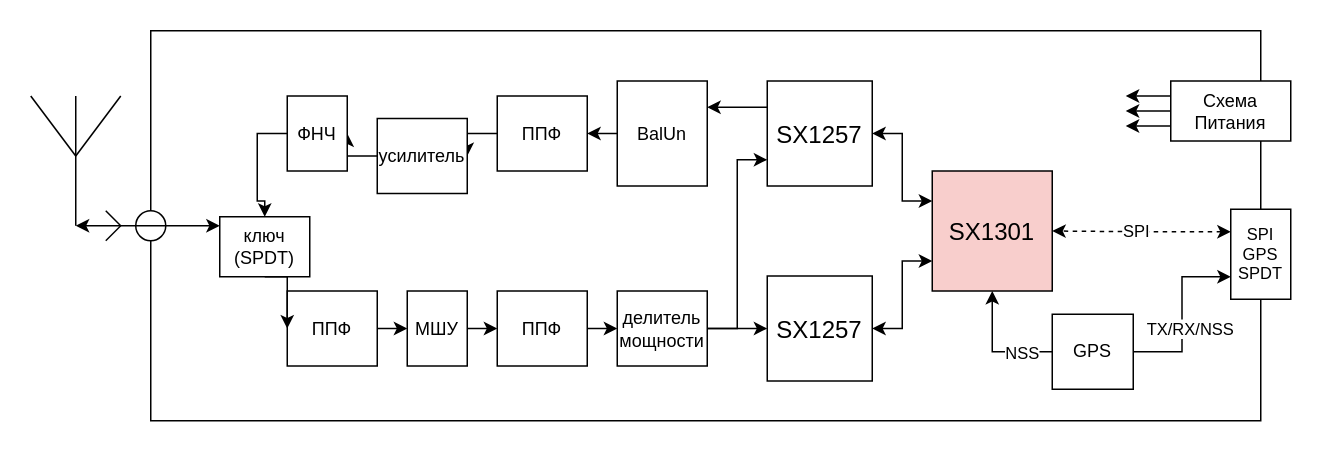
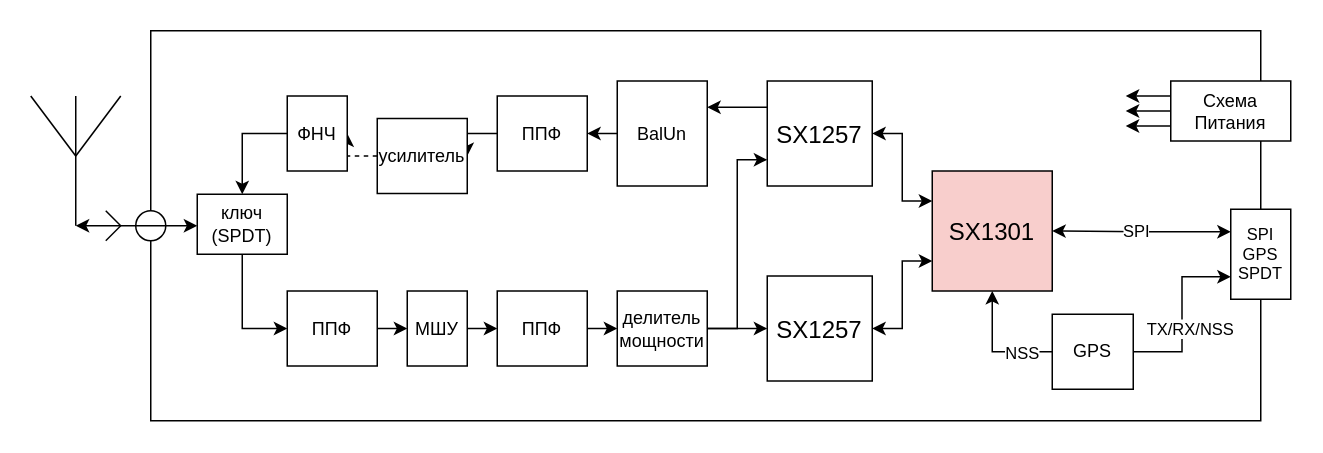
  <mxCell id="0" />
  <mxCell id="1" parent="0" />
  <mxCell id="2" value="" style="rounded=0;whiteSpace=wrap;html=1;" vertex="1" parent="1"><mxGeometry x="100" y="20" width="740" height="260" as="geometry" /></mxCell>
  <mxCell id="3" style="edgeStyle=orthogonalEdgeStyle;rounded=0;orthogonalLoop=1;jettySize=auto;html=1;exitX=0;exitY=0.25;exitDx=0;exitDy=0;entryX=1;entryY=0.5;entryDx=0;entryDy=0;fontSize=16;startArrow=classic;startFill=1;" edge="1" parent="1" source="4" target="6"><mxGeometry relative="1" as="geometry" /></mxCell>
  <mxCell id="4" value="SX1301" style="whiteSpace=wrap;html=1;aspect=fixed;fontSize=16;align=center;fillColor=#f8cecc;" vertex="1" parent="1"><mxGeometry x="621" y="113.5" width="80" height="80" as="geometry" /></mxCell>
  <mxCell id="5" style="edgeStyle=orthogonalEdgeStyle;rounded=0;orthogonalLoop=1;jettySize=auto;html=1;exitX=0;exitY=0.25;exitDx=0;exitDy=0;entryX=1;entryY=0.25;entryDx=0;entryDy=0;" edge="1" parent="1" source="6" target="10"><mxGeometry relative="1" as="geometry" /></mxCell>
  <mxCell id="6" value="SX1257" style="whiteSpace=wrap;html=1;aspect=fixed;fontSize=16;align=center;" vertex="1" parent="1"><mxGeometry x="511" y="53.5" width="70" height="70" as="geometry" /></mxCell>
  <mxCell id="7" style="edgeStyle=orthogonalEdgeStyle;rounded=0;orthogonalLoop=1;jettySize=auto;html=1;exitX=1;exitY=0.5;exitDx=0;exitDy=0;entryX=0;entryY=0.75;entryDx=0;entryDy=0;fontSize=16;startArrow=classic;startFill=1;" edge="1" parent="1" source="8" target="4"><mxGeometry relative="1" as="geometry" /></mxCell>
  <mxCell id="8" value="SX1257" style="whiteSpace=wrap;html=1;aspect=fixed;fontSize=16;align=center;" vertex="1" parent="1"><mxGeometry x="511" y="183.5" width="70" height="70" as="geometry" /></mxCell>
  <mxCell id="9" style="edgeStyle=orthogonalEdgeStyle;rounded=0;orthogonalLoop=1;jettySize=auto;html=1;exitX=0;exitY=0.5;exitDx=0;exitDy=0;entryX=1;entryY=0.5;entryDx=0;entryDy=0;" edge="1" parent="1" source="10" target="12"><mxGeometry relative="1" as="geometry" /></mxCell>
  <mxCell id="10" value="BalUn" style="rounded=0;whiteSpace=wrap;html=1;" vertex="1" parent="1"><mxGeometry x="411" y="53.5" width="60" height="70" as="geometry" /></mxCell>
  <mxCell id="11" style="edgeStyle=orthogonalEdgeStyle;rounded=0;orthogonalLoop=1;jettySize=auto;html=1;exitX=0;exitY=0.5;exitDx=0;exitDy=0;entryX=1;entryY=0.5;entryDx=0;entryDy=0;" edge="1" parent="1" source="12" target="14"><mxGeometry relative="1" as="geometry" /></mxCell>
  <mxCell id="12" value="ППФ" style="rounded=0;whiteSpace=wrap;html=1;" vertex="1" parent="1"><mxGeometry x="331" y="63.5" width="60" height="50" as="geometry" /></mxCell>
- <mxCell id="13" style="edgeStyle=orthogonalEdgeStyle;rounded=0;orthogonalLoop=1;jettySize=auto;html=1;exitX=0;exitY=0.5;exitDx=0;exitDy=0;entryX=1;entryY=0.5;entryDx=0;entryDy=0;" edge="1" parent="1" source="14" target="16"><mxGeometry relative="1" as="geometry" /></mxCell>
+ <mxCell id="13" style="edgeStyle=orthogonalEdgeStyle;rounded=0;orthogonalLoop=1;jettySize=auto;html=1;exitX=0;exitY=0.5;exitDx=0;exitDy=0;entryX=1;entryY=0.5;entryDx=0;entryDy=0;dashed=1;" edge="1" parent="1" source="14" target="16"><mxGeometry relative="1" as="geometry" /></mxCell>
  <mxCell id="14" value="усилитель" style="rounded=0;whiteSpace=wrap;html=1;" vertex="1" parent="1"><mxGeometry x="251" y="78.5" width="60" height="50" as="geometry" /></mxCell>
  <mxCell id="15" style="edgeStyle=orthogonalEdgeStyle;rounded=0;orthogonalLoop=1;jettySize=auto;html=1;exitX=0;exitY=0.5;exitDx=0;exitDy=0;entryX=0.5;entryY=0;entryDx=0;entryDy=0;" edge="1" parent="1" source="16" target="27"><mxGeometry relative="1" as="geometry" /></mxCell>
  <mxCell id="16" value="ФНЧ" style="rounded=0;whiteSpace=wrap;html=1;" vertex="1" parent="1"><mxGeometry x="191" y="63.5" width="40" height="50" as="geometry" /></mxCell>
  <mxCell id="17" style="edgeStyle=orthogonalEdgeStyle;rounded=0;orthogonalLoop=1;jettySize=auto;html=1;exitX=1;exitY=0.5;exitDx=0;exitDy=0;entryX=0;entryY=0.75;entryDx=0;entryDy=0;" edge="1" parent="1" source="19" target="6"><mxGeometry relative="1" as="geometry" /></mxCell>
  <mxCell id="18" style="edgeStyle=orthogonalEdgeStyle;rounded=0;orthogonalLoop=1;jettySize=auto;html=1;exitX=1;exitY=0.5;exitDx=0;exitDy=0;entryX=0;entryY=0.5;entryDx=0;entryDy=0;" edge="1" parent="1" source="19" target="8"><mxGeometry relative="1" as="geometry" /></mxCell>
  <mxCell id="19" value="делитель мощности" style="rounded=0;whiteSpace=wrap;html=1;" vertex="1" parent="1"><mxGeometry x="411" y="193.5" width="60" height="50" as="geometry" /></mxCell>
  <mxCell id="20" style="edgeStyle=orthogonalEdgeStyle;rounded=0;orthogonalLoop=1;jettySize=auto;html=1;exitX=1;exitY=0.5;exitDx=0;exitDy=0;entryX=0;entryY=0.5;entryDx=0;entryDy=0;" edge="1" parent="1" source="21" target="19"><mxGeometry relative="1" as="geometry" /></mxCell>
  <mxCell id="21" value="ППФ" style="rounded=0;whiteSpace=wrap;html=1;" vertex="1" parent="1"><mxGeometry x="331" y="193.5" width="60" height="50" as="geometry" /></mxCell>
  <mxCell id="22" style="edgeStyle=orthogonalEdgeStyle;rounded=0;orthogonalLoop=1;jettySize=auto;html=1;exitX=1;exitY=0.5;exitDx=0;exitDy=0;entryX=0;entryY=0.5;entryDx=0;entryDy=0;" edge="1" parent="1" source="23" target="21"><mxGeometry relative="1" as="geometry" /></mxCell>
  <mxCell id="23" value="МШУ" style="rounded=0;whiteSpace=wrap;html=1;" vertex="1" parent="1"><mxGeometry x="271" y="193.5" width="40" height="50" as="geometry" /></mxCell>
  <mxCell id="24" style="edgeStyle=orthogonalEdgeStyle;rounded=0;orthogonalLoop=1;jettySize=auto;html=1;exitX=1;exitY=0.5;exitDx=0;exitDy=0;entryX=0;entryY=0.5;entryDx=0;entryDy=0;" edge="1" parent="1" source="25" target="23"><mxGeometry relative="1" as="geometry" /></mxCell>
  <mxCell id="25" value="ППФ" style="rounded=0;whiteSpace=wrap;html=1;" vertex="1" parent="1"><mxGeometry x="191" y="193.5" width="60" height="50" as="geometry" /></mxCell>
  <mxCell id="26" style="edgeStyle=orthogonalEdgeStyle;rounded=0;orthogonalLoop=1;jettySize=auto;html=1;exitX=0.5;exitY=1;exitDx=0;exitDy=0;entryX=0;entryY=0.5;entryDx=0;entryDy=0;" edge="1" parent="1" source="27" target="25"><mxGeometry relative="1" as="geometry" /></mxCell>
- <mxCell id="27" value="ключ&lt;br&gt;(SPDT)" style="rounded=0;whiteSpace=wrap;html=1;" vertex="1" parent="1"><mxGeometry x="146" y="144" width="60" height="40" as="geometry" /></mxCell>
- <mxCell id="28" style="edgeStyle=orthogonalEdgeStyle;rounded=0;orthogonalLoop=1;jettySize=auto;html=1;exitX=0;exitY=0.25;exitDx=0;exitDy=0;entryX=1;entryY=0.5;entryDx=0;entryDy=0;fontSize=11;startArrow=classic;startFill=1;dashed=1;" edge="1" parent="1" source="30" target="4"><mxGeometry relative="1" as="geometry"><mxPoint x="761" y="153.5" as="sourcePoint" /></mxGeometry></mxCell>
+ <mxCell id="27" value="ключ&lt;br&gt;(SPDT)" style="rounded=0;whiteSpace=wrap;html=1;" vertex="1" parent="1"><mxGeometry x="131" y="129" width="60" height="40" as="geometry" /></mxCell>
+ <mxCell id="28" style="edgeStyle=orthogonalEdgeStyle;rounded=0;orthogonalLoop=1;jettySize=auto;html=1;exitX=0;exitY=0.25;exitDx=0;exitDy=0;entryX=1;entryY=0.5;entryDx=0;entryDy=0;fontSize=11;startArrow=classic;startFill=1;" edge="1" parent="1" source="30" target="4"><mxGeometry relative="1" as="geometry"><mxPoint x="761" y="153.5" as="sourcePoint" /></mxGeometry></mxCell>
  <mxCell id="29" value="SPI" style="edgeLabel;html=1;align=center;verticalAlign=middle;resizable=0;points=[];fontSize=11;" vertex="1" connectable="0" parent="28"><mxGeometry x="0.135" y="1" relative="1" as="geometry"><mxPoint x="4" y="-1" as="offset" /></mxGeometry></mxCell>
  <mxCell id="30" value="SPI&lt;br&gt;GPS&lt;br&gt;SPDT" style="rounded=0;whiteSpace=wrap;html=1;fontSize=11;" vertex="1" parent="1"><mxGeometry x="820" y="139" width="40" height="60" as="geometry" /></mxCell>
  <mxCell id="31" value="" style="endArrow=none;html=1;rounded=0;" edge="1" parent="1"><mxGeometry width="50" height="50" relative="1" as="geometry"><mxPoint x="50" y="150" as="sourcePoint" /><mxPoint x="50" y="63.5" as="targetPoint" /></mxGeometry></mxCell>
  <mxCell id="32" value="" style="endArrow=none;html=1;rounded=0;" edge="1" parent="1"><mxGeometry width="50" height="50" relative="1" as="geometry"><mxPoint x="50" y="103.5" as="sourcePoint" /><mxPoint x="20" y="63.5" as="targetPoint" /></mxGeometry></mxCell>
  <mxCell id="33" value="" style="endArrow=none;html=1;rounded=0;" edge="1" parent="1"><mxGeometry width="50" height="50" relative="1" as="geometry"><mxPoint x="50" y="103.5" as="sourcePoint" /><mxPoint x="80" y="63.5" as="targetPoint" /></mxGeometry></mxCell>
  <mxCell id="34" style="edgeStyle=orthogonalEdgeStyle;rounded=0;orthogonalLoop=1;jettySize=auto;html=1;entryX=0.5;entryY=1;entryDx=0;entryDy=0;" edge="1" parent="1" source="38" target="4"><mxGeometry relative="1" as="geometry"><Array as="points"><mxPoint x="661" y="234" /></Array></mxGeometry></mxCell>
  <mxCell id="35" value="NSS" style="edgeLabel;html=1;align=center;verticalAlign=middle;resizable=0;points=[];" vertex="1" connectable="0" parent="34"><mxGeometry x="-0.275" y="-3" relative="1" as="geometry"><mxPoint x="8" y="3" as="offset" /></mxGeometry></mxCell>
  <mxCell id="36" style="edgeStyle=orthogonalEdgeStyle;rounded=0;orthogonalLoop=1;jettySize=auto;html=1;exitX=1;exitY=0.5;exitDx=0;exitDy=0;entryX=0;entryY=0.75;entryDx=0;entryDy=0;" edge="1" parent="1" source="38" target="30"><mxGeometry relative="1" as="geometry" /></mxCell>
  <mxCell id="37" value="TX/RX/NSS" style="edgeLabel;html=1;align=center;verticalAlign=middle;resizable=0;points=[];" vertex="1" connectable="0" parent="36"><mxGeometry x="-0.722" y="2" relative="1" as="geometry"><mxPoint x="21" y="-14" as="offset" /></mxGeometry></mxCell>
  <mxCell id="38" value="GPS" style="rounded=0;whiteSpace=wrap;html=1;" vertex="1" parent="1"><mxGeometry x="701" y="209" width="54" height="50" as="geometry" /></mxCell>
  <mxCell id="39" style="edgeStyle=orthogonalEdgeStyle;rounded=0;orthogonalLoop=1;jettySize=auto;html=1;exitX=0;exitY=0.5;exitDx=0;exitDy=0;" edge="1" parent="1" source="42"><mxGeometry relative="1" as="geometry"><mxPoint x="750" y="73.5" as="targetPoint" /></mxGeometry></mxCell>
  <mxCell id="40" style="edgeStyle=orthogonalEdgeStyle;rounded=0;orthogonalLoop=1;jettySize=auto;html=1;exitX=0;exitY=0.25;exitDx=0;exitDy=0;" edge="1" parent="1" source="42"><mxGeometry relative="1" as="geometry"><mxPoint x="750" y="63.535" as="targetPoint" /></mxGeometry></mxCell>
  <mxCell id="41" style="edgeStyle=orthogonalEdgeStyle;rounded=0;orthogonalLoop=1;jettySize=auto;html=1;exitX=0;exitY=0.75;exitDx=0;exitDy=0;" edge="1" parent="1" source="42"><mxGeometry relative="1" as="geometry"><mxPoint x="750" y="83.535" as="targetPoint" /></mxGeometry></mxCell>
  <mxCell id="42" value="Схема &lt;br&gt;Питания" style="rounded=0;whiteSpace=wrap;html=1;" vertex="1" parent="1"><mxGeometry x="780" y="53.5" width="80" height="40" as="geometry" /></mxCell>
  <mxCell id="43" value="" style="ellipse;whiteSpace=wrap;html=1;aspect=fixed;" vertex="1" parent="1"><mxGeometry x="90" y="140" width="20" height="20" as="geometry" /></mxCell>
  <mxCell id="44" style="edgeStyle=orthogonalEdgeStyle;rounded=0;orthogonalLoop=1;jettySize=auto;html=1;fontSize=11;startArrow=classic;startFill=1;" edge="1" parent="1" source="27"><mxGeometry relative="1" as="geometry"><mxPoint x="50" y="150" as="targetPoint" /><mxPoint x="130" y="149" as="sourcePoint" /><Array as="points"><mxPoint x="50" y="150" /></Array></mxGeometry></mxCell>
  <mxCell id="45" value="" style="endArrow=none;html=1;rounded=0;" edge="1" parent="1"><mxGeometry width="50" height="50" relative="1" as="geometry"><mxPoint x="70" y="160" as="sourcePoint" /><mxPoint x="80" y="150" as="targetPoint" /></mxGeometry></mxCell>
  <mxCell id="46" value="" style="endArrow=none;html=1;rounded=0;" edge="1" parent="1"><mxGeometry width="50" height="50" relative="1" as="geometry"><mxPoint x="70" y="140" as="sourcePoint" /><mxPoint x="80" y="150" as="targetPoint" /></mxGeometry></mxCell>
